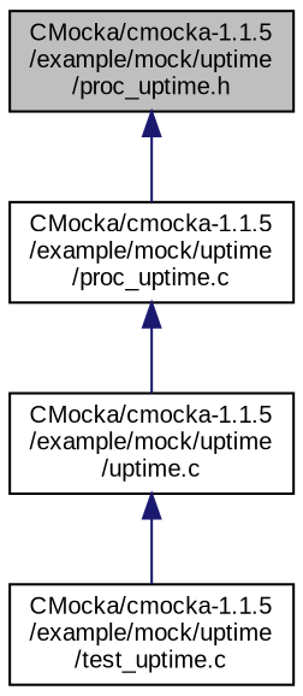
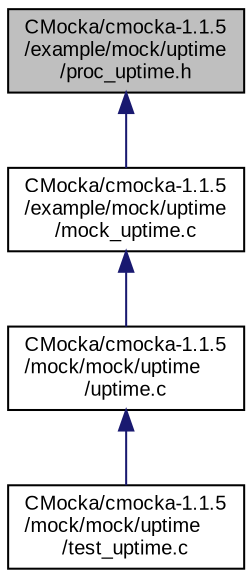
  digraph {
    fontname="Liberation Sans"
    node [color=black fillcolor=white fontname="Liberation Sans" fontsize=10 shape=record style=filled]
    edge [color=midnightblue dir=back fontname="Liberation Sans" fontsize=10 labelfontname=Helvetica labelfontsize=10 style=solid]
    n1 [fillcolor=grey75 fontcolor=black height=0.2 label="CMocka/cmocka-1.1.5\l/example/mock/uptime\l/proc_uptime.h" width=0.4]
-   n2 [height=0.2 label="CMocka/cmocka-1.1.5\l/example/mock/uptime\l/proc_uptime.c" width=0.4]
-   n3 [height=0.2 label="CMocka/cmocka-1.1.5\l/example/mock/uptime\l/uptime.c" width=0.4]
-   n4 [height=0.2 label="CMocka/cmocka-1.1.5\l/example/mock/uptime\l/test_uptime.c" width=0.4]
+   n2 [height=0.2 label="CMocka/cmocka-1.1.5\l/example/mock/uptime\l/mock_uptime.c" width=0.4]
+   n3 [height=0.2 label="CMocka/cmocka-1.1.5\l/mock/mock/uptime\l/uptime.c" width=0.4]
+   n4 [height=0.2 label="CMocka/cmocka-1.1.5\l/mock/mock/uptime\l/test_uptime.c" width=0.4]
    n1 -> n2
    n2 -> n3
    n3 -> n4
  }
